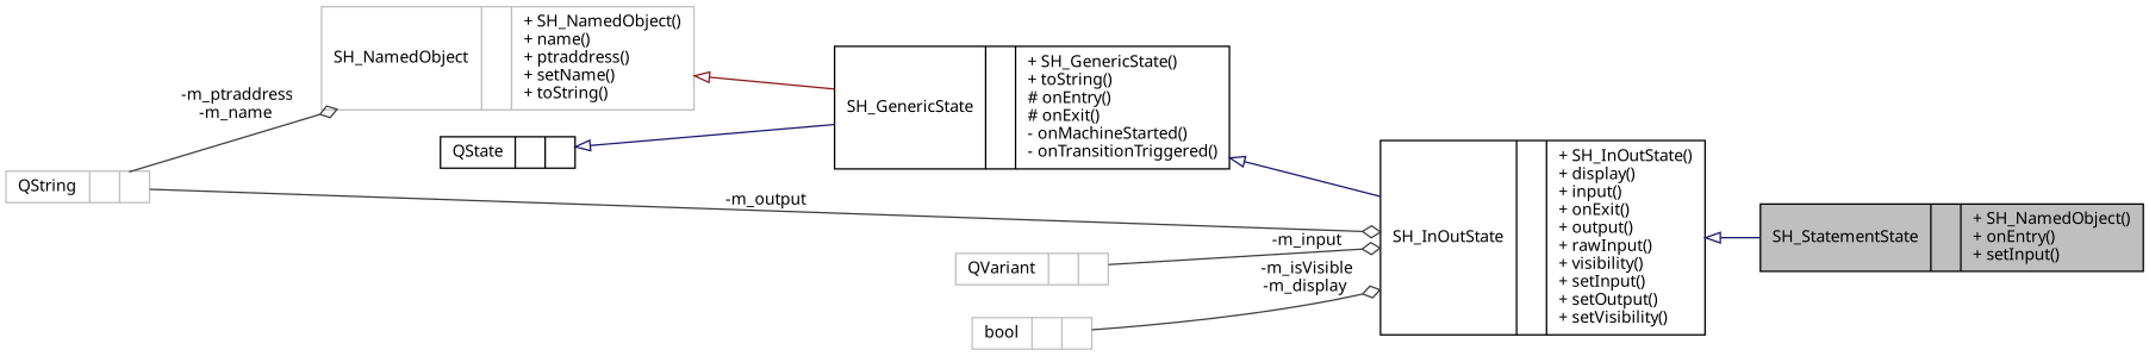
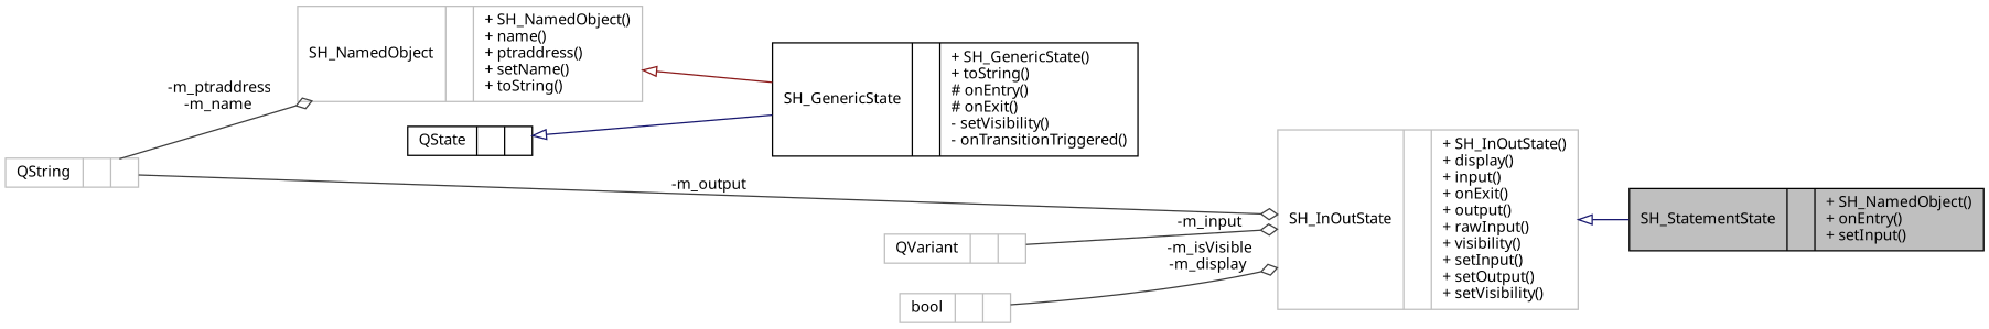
  digraph {
    rankdir=LR
    node [color=black fontname=Verdana fontsize=11 shape=record]
    edge [color=grey25 fontname=Verdana fontsize=11 labelfontname=Verdana labelfontsize=11 style=solid]
    n1 [fillcolor=grey75 fontcolor=black height=0.2 label="{SH_StatementState\n||+ SH_NamedObject()\l+ onEntry()\l+ setInput()\l}" style=filled width=0.4]
-   n2 [height=0.2 label="{SH_InOutState\n||+ SH_InOutState()\l+ display()\l+ input()\l+ onExit()\l+ output()\l+ rawInput()\l+ visibility()\l+ setInput()\l+ setOutput()\l+ setVisibility()\l}" width=0.4]
-   n3 [height=0.2 label="{SH_GenericState\n||+ SH_GenericState()\l+ toString()\l# onEntry()\l# onExit()\l- onMachineStarted()\l- onTransitionTriggered()\l}" width=0.4]
+   n2 [color=grey75 height=0.2 label="{SH_InOutState\n||+ SH_InOutState()\l+ display()\l+ input()\l+ onExit()\l+ output()\l+ rawInput()\l+ visibility()\l+ setInput()\l+ setOutput()\l+ setVisibility()\l}" width=0.4]
+   n3 [height=0.2 label="{SH_GenericState\n||+ SH_GenericState()\l+ toString()\l# onEntry()\l# onExit()\l- setVisibility()\l- onTransitionTriggered()\l}" width=0.4]
    n4 [height=0.2 label="{QState\n||}" width=0.4]
    n5 [color=grey75 height=0.2 label="{SH_NamedObject\n||+ SH_NamedObject()\l+ name()\l+ ptraddress()\l+ setName()\l+ toString()\l}" width=0.4]
    n6 [color=grey75 height=0.2 label="{QString\n||}" width=0.4]
    n7 [color=grey75 height=0.2 label="{QVariant\n||}" width=0.4]
    n8 [color=grey75 height=0.2 label="{bool\n||}" width=0.4]
    n2 -> n1 [arrowtail=onormal color=midnightblue dir=back]
-   n3 -> n2 [arrowtail=onormal color=midnightblue dir=back]
    n4 -> n3 [arrowtail=onormal color=midnightblue dir=back]
    n5 -> n3 [arrowtail=onormal color=firebrick4 dir=back]
    n6 -> n2 [arrowhead=odiamond label=" -m_output"]
    n6 -> n5 [arrowhead=odiamond label=" -m_ptraddress\n-m_name"]
    n7 -> n2 [arrowhead=odiamond label=" -m_input"]
    n8 -> n2 [arrowhead=odiamond label=" -m_isVisible\n-m_display"]
  }
